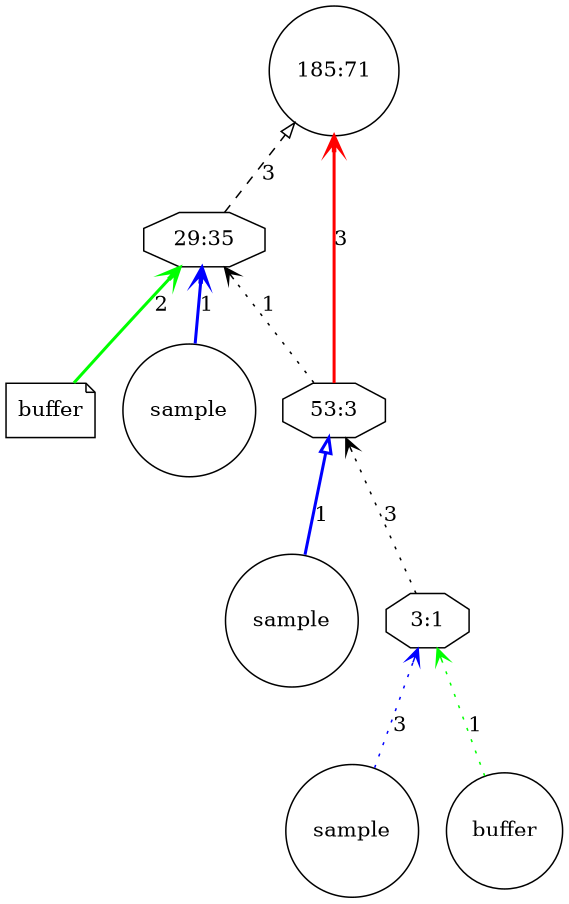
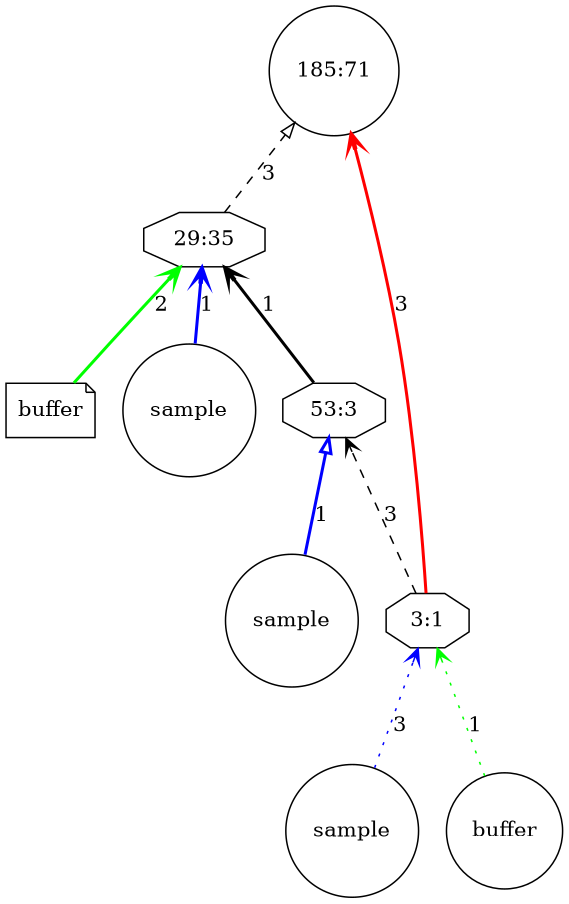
  digraph {
    rankdir=BT
    node [shape=circle]
    edge [arrowhead=vee color=black style=bold]
    n1 [label="185:71"]
    n2 [label="29:35" shape=octagon]
    n3 [label=buffer shape=note]
    n4 [label=sample]
    n5 [label="53:3" shape=octagon]
    n6 [label=sample]
    n7 [label="3:1" shape=octagon]
    n8 [label=sample]
    n9 [label=buffer]
    n2 -> n1 [arrowhead=onormal label=3 style=dashed]
    n3 -> n2 [color=green label=2]
    n4 -> n2 [color=blue label=1]
-   n5 -> n1 [color=red label=3]
-   n5 -> n2 [label=1 style=dotted]
+   n7 -> n1 [color=red label=3]
+   n5 -> n2 [label=1]
    n6 -> n5 [arrowhead=onormal color=blue label=1]
-   n7 -> n5 [label=3 style=dotted]
+   n7 -> n5 [label=3 style=dashed]
    n8 -> n7 [color=blue label=3 style=dotted]
    n9 -> n7 [color=green label=1 style=dotted]
  }
